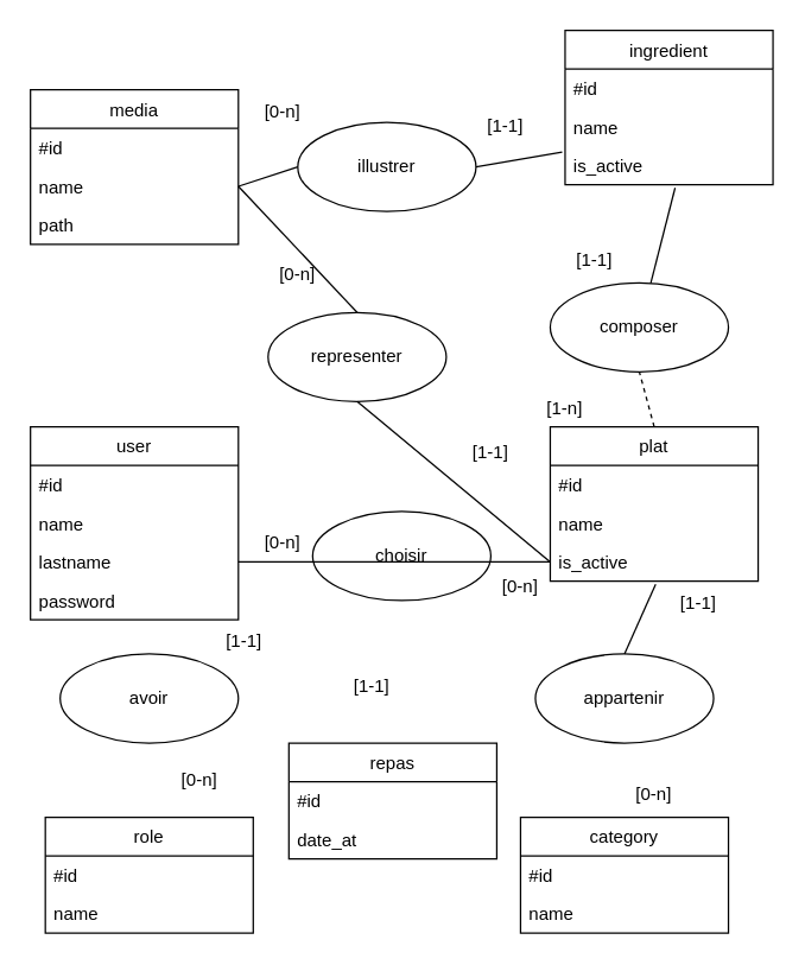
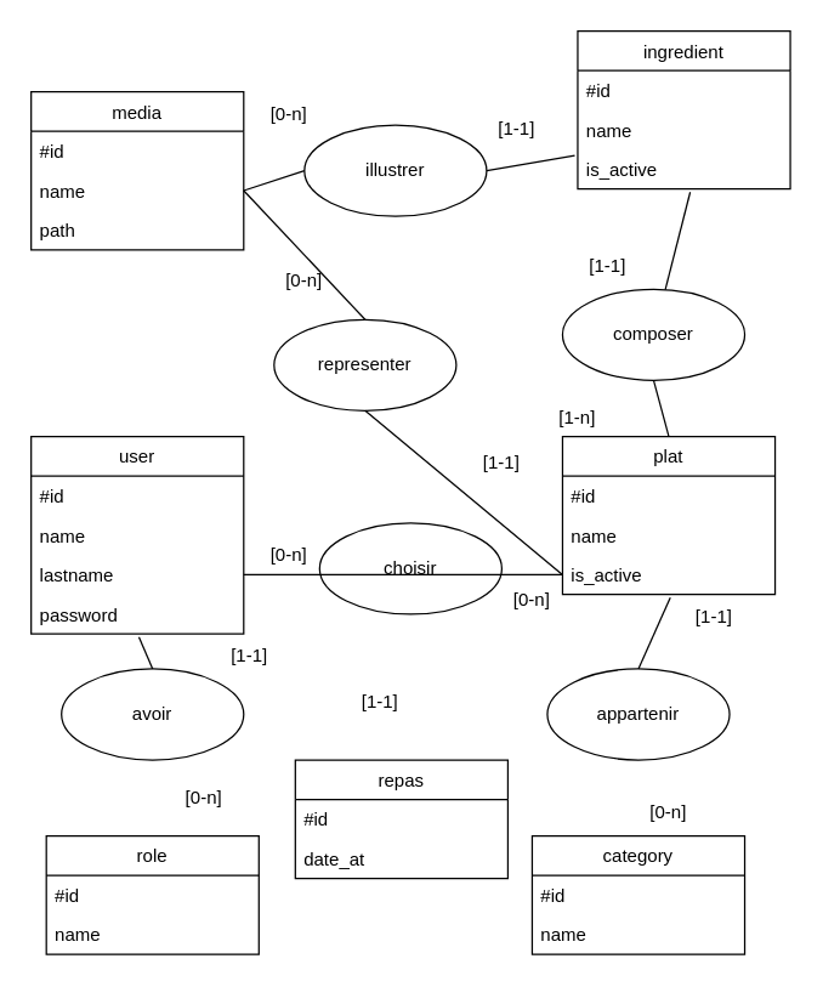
  <mxCell id="0" />
  <mxCell id="1" parent="0" />
  <mxCell id="2" value="user" style="swimlane;fontStyle=0;childLayout=stackLayout;horizontal=1;startSize=26;fillColor=none;horizontalStack=0;resizeParent=1;resizeParentMax=0;resizeLast=0;collapsible=1;marginBottom=0;" vertex="1" parent="1"><mxGeometry x="20" y="287" width="140" height="130" as="geometry" /></mxCell>
  <mxCell id="3" value="#id" style="text;strokeColor=none;fillColor=none;align=left;verticalAlign=top;spacingLeft=4;spacingRight=4;overflow=hidden;rotatable=0;points=[[0,0.5],[1,0.5]];portConstraint=eastwest;" vertex="1" parent="2"><mxGeometry y="26" width="140" height="26" as="geometry" /></mxCell>
  <mxCell id="4" value="name" style="text;strokeColor=none;fillColor=none;align=left;verticalAlign=top;spacingLeft=4;spacingRight=4;overflow=hidden;rotatable=0;points=[[0,0.5],[1,0.5]];portConstraint=eastwest;" vertex="1" parent="2"><mxGeometry y="52" width="140" height="26" as="geometry" /></mxCell>
  <mxCell id="5" value="lastname" style="text;strokeColor=none;fillColor=none;align=left;verticalAlign=top;spacingLeft=4;spacingRight=4;overflow=hidden;rotatable=0;points=[[0,0.5],[1,0.5]];portConstraint=eastwest;" vertex="1" parent="2"><mxGeometry y="78" width="140" height="26" as="geometry" /></mxCell>
  <mxCell id="6" value="password" style="text;strokeColor=none;fillColor=none;align=left;verticalAlign=top;spacingLeft=4;spacingRight=4;overflow=hidden;rotatable=0;points=[[0,0.5],[1,0.5]];portConstraint=eastwest;" vertex="1" parent="2"><mxGeometry y="104" width="140" height="26" as="geometry" /></mxCell>
  <mxCell id="7" value="plat" style="swimlane;fontStyle=0;childLayout=stackLayout;horizontal=1;startSize=26;fillColor=none;horizontalStack=0;resizeParent=1;resizeParentMax=0;resizeLast=0;collapsible=1;marginBottom=0;" vertex="1" parent="1"><mxGeometry x="370" y="287" width="140" height="104" as="geometry" /></mxCell>
  <mxCell id="8" value="#id" style="text;strokeColor=none;fillColor=none;align=left;verticalAlign=top;spacingLeft=4;spacingRight=4;overflow=hidden;rotatable=0;points=[[0,0.5],[1,0.5]];portConstraint=eastwest;" vertex="1" parent="7"><mxGeometry y="26" width="140" height="26" as="geometry" /></mxCell>
  <mxCell id="9" value="name" style="text;strokeColor=none;fillColor=none;align=left;verticalAlign=top;spacingLeft=4;spacingRight=4;overflow=hidden;rotatable=0;points=[[0,0.5],[1,0.5]];portConstraint=eastwest;" vertex="1" parent="7"><mxGeometry y="52" width="140" height="26" as="geometry" /></mxCell>
  <mxCell id="10" value="is_active" style="text;strokeColor=none;fillColor=none;align=left;verticalAlign=top;spacingLeft=4;spacingRight=4;overflow=hidden;rotatable=0;points=[[0,0.5],[1,0.5]];portConstraint=eastwest;" vertex="1" parent="7"><mxGeometry y="78" width="140" height="26" as="geometry" /></mxCell>
  <mxCell id="11" value="category" style="swimlane;fontStyle=0;childLayout=stackLayout;horizontal=1;startSize=26;fillColor=none;horizontalStack=0;resizeParent=1;resizeParentMax=0;resizeLast=0;collapsible=1;marginBottom=0;" vertex="1" parent="1"><mxGeometry x="350" y="550" width="140" height="78" as="geometry" /></mxCell>
  <mxCell id="12" value="#id" style="text;strokeColor=none;fillColor=none;align=left;verticalAlign=top;spacingLeft=4;spacingRight=4;overflow=hidden;rotatable=0;points=[[0,0.5],[1,0.5]];portConstraint=eastwest;" vertex="1" parent="11"><mxGeometry y="26" width="140" height="26" as="geometry" /></mxCell>
  <mxCell id="13" value="name" style="text;strokeColor=none;fillColor=none;align=left;verticalAlign=top;spacingLeft=4;spacingRight=4;overflow=hidden;rotatable=0;points=[[0,0.5],[1,0.5]];portConstraint=eastwest;" vertex="1" parent="11"><mxGeometry y="52" width="140" height="26" as="geometry" /></mxCell>
  <mxCell id="14" value="ingredient" style="swimlane;fontStyle=0;childLayout=stackLayout;horizontal=1;startSize=26;fillColor=none;horizontalStack=0;resizeParent=1;resizeParentMax=0;resizeLast=0;collapsible=1;marginBottom=0;" vertex="1" parent="1"><mxGeometry x="380" y="20" width="140" height="104" as="geometry" /></mxCell>
  <mxCell id="15" value="#id" style="text;strokeColor=none;fillColor=none;align=left;verticalAlign=top;spacingLeft=4;spacingRight=4;overflow=hidden;rotatable=0;points=[[0,0.5],[1,0.5]];portConstraint=eastwest;" vertex="1" parent="14"><mxGeometry y="26" width="140" height="26" as="geometry" /></mxCell>
  <mxCell id="16" value="name" style="text;strokeColor=none;fillColor=none;align=left;verticalAlign=top;spacingLeft=4;spacingRight=4;overflow=hidden;rotatable=0;points=[[0,0.5],[1,0.5]];portConstraint=eastwest;" vertex="1" parent="14"><mxGeometry y="52" width="140" height="26" as="geometry" /></mxCell>
  <mxCell id="17" value="is_active" style="text;strokeColor=none;fillColor=none;align=left;verticalAlign=top;spacingLeft=4;spacingRight=4;overflow=hidden;rotatable=0;points=[[0,0.5],[1,0.5]];portConstraint=eastwest;" vertex="1" parent="14"><mxGeometry y="78" width="140" height="26" as="geometry" /></mxCell>
  <mxCell id="18" value="media" style="swimlane;fontStyle=0;childLayout=stackLayout;horizontal=1;startSize=26;fillColor=none;horizontalStack=0;resizeParent=1;resizeParentMax=0;resizeLast=0;collapsible=1;marginBottom=0;" vertex="1" parent="1"><mxGeometry x="20" y="60" width="140" height="104" as="geometry" /></mxCell>
  <mxCell id="19" value="#id" style="text;strokeColor=none;fillColor=none;align=left;verticalAlign=top;spacingLeft=4;spacingRight=4;overflow=hidden;rotatable=0;points=[[0,0.5],[1,0.5]];portConstraint=eastwest;" vertex="1" parent="18"><mxGeometry y="26" width="140" height="26" as="geometry" /></mxCell>
  <mxCell id="20" value="name" style="text;strokeColor=none;fillColor=none;align=left;verticalAlign=top;spacingLeft=4;spacingRight=4;overflow=hidden;rotatable=0;points=[[0,0.5],[1,0.5]];portConstraint=eastwest;" vertex="1" parent="18"><mxGeometry y="52" width="140" height="26" as="geometry" /></mxCell>
  <mxCell id="21" value="path" style="text;strokeColor=none;fillColor=none;align=left;verticalAlign=top;spacingLeft=4;spacingRight=4;overflow=hidden;rotatable=0;points=[[0,0.5],[1,0.5]];portConstraint=eastwest;" vertex="1" parent="18"><mxGeometry y="78" width="140" height="26" as="geometry" /></mxCell>
  <mxCell id="22" value="role" style="swimlane;fontStyle=0;childLayout=stackLayout;horizontal=1;startSize=26;fillColor=none;horizontalStack=0;resizeParent=1;resizeParentMax=0;resizeLast=0;collapsible=1;marginBottom=0;" vertex="1" parent="1"><mxGeometry x="30" y="550" width="140" height="78" as="geometry" /></mxCell>
  <mxCell id="23" value="#id" style="text;strokeColor=none;fillColor=none;align=left;verticalAlign=top;spacingLeft=4;spacingRight=4;overflow=hidden;rotatable=0;points=[[0,0.5],[1,0.5]];portConstraint=eastwest;" vertex="1" parent="22"><mxGeometry y="26" width="140" height="26" as="geometry" /></mxCell>
  <mxCell id="24" value="name" style="text;strokeColor=none;fillColor=none;align=left;verticalAlign=top;spacingLeft=4;spacingRight=4;overflow=hidden;rotatable=0;points=[[0,0.5],[1,0.5]];portConstraint=eastwest;" vertex="1" parent="22"><mxGeometry y="52" width="140" height="26" as="geometry" /></mxCell>
  <mxCell id="25" value="avoir" style="ellipse;whiteSpace=wrap;html=1;" vertex="1" parent="1"><mxGeometry x="40" y="440" width="120" height="60" as="geometry" /></mxCell>
+ <mxCell id="26" value="" style="endArrow=none;html=1;rounded=0;entryX=0.507;entryY=1.077;entryDx=0;entryDy=0;entryPerimeter=0;exitX=0.5;exitY=0;exitDx=0;exitDy=0;" edge="1" parent="1" source="25" target="6"><mxGeometry width="50" height="50" relative="1" as="geometry"><mxPoint x="240" y="370" as="sourcePoint" /><mxPoint x="310" y="370" as="targetPoint" /></mxGeometry></mxCell>
  <mxCell id="27" value="[1-1]" style="text;html=1;strokeColor=none;fillColor=none;align=center;verticalAlign=middle;whiteSpace=wrap;rounded=0;" vertex="1" parent="1"><mxGeometry x="134" y="417" width="60" height="30" as="geometry" /></mxCell>
  <mxCell id="28" value="choisir" style="ellipse;whiteSpace=wrap;html=1;" vertex="1" parent="1"><mxGeometry x="210" y="344" width="120" height="60" as="geometry" /></mxCell>
  <mxCell id="29" value="" style="endArrow=none;html=1;rounded=0;entryX=0;entryY=0.5;entryDx=0;entryDy=0;exitX=1;exitY=0.5;exitDx=0;exitDy=0;" edge="1" parent="1" source="5" target="10"><mxGeometry width="50" height="50" relative="1" as="geometry"><mxPoint x="240" y="380" as="sourcePoint" /><mxPoint x="290" y="330" as="targetPoint" /></mxGeometry></mxCell>
  <mxCell id="30" value="[0-n]" style="text;html=1;strokeColor=none;fillColor=none;align=center;verticalAlign=middle;whiteSpace=wrap;rounded=0;" vertex="1" parent="1"><mxGeometry x="160" y="350" width="60" height="30" as="geometry" /></mxCell>
  <mxCell id="31" value="[0-n]" style="text;html=1;strokeColor=none;fillColor=none;align=center;verticalAlign=middle;whiteSpace=wrap;rounded=0;" vertex="1" parent="1"><mxGeometry x="320" y="380" width="60" height="30" as="geometry" /></mxCell>
  <mxCell id="32" value="composer" style="ellipse;whiteSpace=wrap;html=1;" vertex="1" parent="1"><mxGeometry x="370" y="190" width="120" height="60" as="geometry" /></mxCell>
  <mxCell id="33" value="" style="endArrow=none;html=1;rounded=0;entryX=0.529;entryY=1.077;entryDx=0;entryDy=0;entryPerimeter=0;" edge="1" parent="1" source="32" target="17"><mxGeometry width="50" height="50" relative="1" as="geometry"><mxPoint x="240" y="380" as="sourcePoint" /><mxPoint x="454.06" y="150.988" as="targetPoint" /></mxGeometry></mxCell>
- <mxCell id="34" value="" style="endArrow=none;html=1;rounded=0;entryX=0.5;entryY=1;entryDx=0;entryDy=0;exitX=0.5;exitY=0;exitDx=0;exitDy=0;dashed=1;" edge="1" parent="1" source="7" target="32"><mxGeometry width="50" height="50" relative="1" as="geometry"><mxPoint x="240" y="380" as="sourcePoint" /><mxPoint x="290" y="330" as="targetPoint" /></mxGeometry></mxCell>
+ <mxCell id="34" value="" style="endArrow=none;html=1;rounded=0;entryX=0.5;entryY=1;entryDx=0;entryDy=0;exitX=0.5;exitY=0;exitDx=0;exitDy=0;" edge="1" parent="1" source="7" target="32"><mxGeometry width="50" height="50" relative="1" as="geometry"><mxPoint x="240" y="380" as="sourcePoint" /><mxPoint x="290" y="330" as="targetPoint" /></mxGeometry></mxCell>
  <mxCell id="35" value="[1-1]" style="text;html=1;strokeColor=none;fillColor=none;align=center;verticalAlign=middle;whiteSpace=wrap;rounded=0;" vertex="1" parent="1"><mxGeometry x="370" y="160" width="60" height="30" as="geometry" /></mxCell>
  <mxCell id="36" value="[1-n]" style="text;html=1;strokeColor=none;fillColor=none;align=center;verticalAlign=middle;whiteSpace=wrap;rounded=0;" vertex="1" parent="1"><mxGeometry x="350" y="260" width="60" height="30" as="geometry" /></mxCell>
  <mxCell id="37" value="appartenir" style="ellipse;whiteSpace=wrap;html=1;" vertex="1" parent="1"><mxGeometry x="360" y="440" width="120" height="60" as="geometry" /></mxCell>
  <mxCell id="38" value="" style="endArrow=none;html=1;rounded=0;entryX=0.507;entryY=1.077;entryDx=0;entryDy=0;entryPerimeter=0;exitX=0.5;exitY=0;exitDx=0;exitDy=0;" edge="1" parent="1" source="37" target="10"><mxGeometry width="50" height="50" relative="1" as="geometry"><mxPoint x="240" y="380" as="sourcePoint" /><mxPoint x="435.94" y="417.988" as="targetPoint" /></mxGeometry></mxCell>
  <mxCell id="39" value="illustrer" style="ellipse;whiteSpace=wrap;html=1;" vertex="1" parent="1"><mxGeometry x="200" y="82" width="120" height="60" as="geometry" /></mxCell>
  <mxCell id="40" value="representer" style="ellipse;whiteSpace=wrap;html=1;" vertex="1" parent="1"><mxGeometry x="180" y="210" width="120" height="60" as="geometry" /></mxCell>
  <mxCell id="41" value="" style="endArrow=none;html=1;rounded=0;entryX=1;entryY=0.5;entryDx=0;entryDy=0;exitX=0;exitY=0.5;exitDx=0;exitDy=0;" edge="1" parent="1" source="39" target="20"><mxGeometry width="50" height="50" relative="1" as="geometry"><mxPoint x="240" y="380" as="sourcePoint" /><mxPoint x="290" y="330" as="targetPoint" /></mxGeometry></mxCell>
  <mxCell id="42" value="" style="endArrow=none;html=1;rounded=0;entryX=-0.014;entryY=0.154;entryDx=0;entryDy=0;entryPerimeter=0;exitX=1;exitY=0.5;exitDx=0;exitDy=0;" edge="1" parent="1" source="39" target="17"><mxGeometry width="50" height="50" relative="1" as="geometry"><mxPoint x="240" y="380" as="sourcePoint" /><mxPoint x="290" y="330" as="targetPoint" /></mxGeometry></mxCell>
  <mxCell id="43" value="" style="endArrow=none;html=1;rounded=0;entryX=0.5;entryY=0;entryDx=0;entryDy=0;exitX=1;exitY=0.5;exitDx=0;exitDy=0;" edge="1" parent="1" source="20" target="40"><mxGeometry width="50" height="50" relative="1" as="geometry"><mxPoint x="240" y="380" as="sourcePoint" /><mxPoint x="290" y="330" as="targetPoint" /></mxGeometry></mxCell>
  <mxCell id="44" value="" style="endArrow=none;html=1;rounded=0;entryX=0;entryY=0.5;entryDx=0;entryDy=0;exitX=0.5;exitY=1;exitDx=0;exitDy=0;" edge="1" parent="1" source="40" target="10"><mxGeometry width="50" height="50" relative="1" as="geometry"><mxPoint x="240" y="380" as="sourcePoint" /><mxPoint x="290" y="330" as="targetPoint" /></mxGeometry></mxCell>
  <mxCell id="45" value="[0-n]" style="text;html=1;strokeColor=none;fillColor=none;align=center;verticalAlign=middle;whiteSpace=wrap;rounded=0;" vertex="1" parent="1"><mxGeometry x="104" y="510" width="60" height="30" as="geometry" /></mxCell>
  <mxCell id="46" value="[0-n]" style="text;html=1;strokeColor=none;fillColor=none;align=center;verticalAlign=middle;whiteSpace=wrap;rounded=0;" vertex="1" parent="1"><mxGeometry x="160" y="60" width="60" height="30" as="geometry" /></mxCell>
  <mxCell id="47" value="[0-n]" style="text;html=1;strokeColor=none;fillColor=none;align=center;verticalAlign=middle;whiteSpace=wrap;rounded=0;" vertex="1" parent="1"><mxGeometry x="170" y="170" width="60" height="30" as="geometry" /></mxCell>
  <mxCell id="48" value="[1-1]" style="text;html=1;strokeColor=none;fillColor=none;align=center;verticalAlign=middle;whiteSpace=wrap;rounded=0;" vertex="1" parent="1"><mxGeometry x="310" y="70" width="60" height="30" as="geometry" /></mxCell>
  <mxCell id="49" value="[1-1]" style="text;html=1;strokeColor=none;fillColor=none;align=center;verticalAlign=middle;whiteSpace=wrap;rounded=0;" vertex="1" parent="1"><mxGeometry x="300" y="290" width="60" height="30" as="geometry" /></mxCell>
  <mxCell id="50" value="[1-1]" style="text;html=1;strokeColor=none;fillColor=none;align=center;verticalAlign=middle;whiteSpace=wrap;rounded=0;" vertex="1" parent="1"><mxGeometry x="440" y="391" width="60" height="30" as="geometry" /></mxCell>
  <mxCell id="51" value="[0-n]" style="text;html=1;strokeColor=none;fillColor=none;align=center;verticalAlign=middle;whiteSpace=wrap;rounded=0;" vertex="1" parent="1"><mxGeometry x="410" y="520" width="60" height="30" as="geometry" /></mxCell>
  <mxCell id="52" value="repas" style="swimlane;fontStyle=0;childLayout=stackLayout;horizontal=1;startSize=26;fillColor=none;horizontalStack=0;resizeParent=1;resizeParentMax=0;resizeLast=0;collapsible=1;marginBottom=0;" vertex="1" parent="1"><mxGeometry x="194" y="500" width="140" height="78" as="geometry" /></mxCell>
  <mxCell id="53" value="#id" style="text;strokeColor=none;fillColor=none;align=left;verticalAlign=top;spacingLeft=4;spacingRight=4;overflow=hidden;rotatable=0;points=[[0,0.5],[1,0.5]];portConstraint=eastwest;" vertex="1" parent="52"><mxGeometry y="26" width="140" height="26" as="geometry" /></mxCell>
  <mxCell id="54" value="date_at" style="text;strokeColor=none;fillColor=none;align=left;verticalAlign=top;spacingLeft=4;spacingRight=4;overflow=hidden;rotatable=0;points=[[0,0.5],[1,0.5]];portConstraint=eastwest;" vertex="1" parent="52"><mxGeometry y="52" width="140" height="26" as="geometry" /></mxCell>
  <mxCell id="55" value="[1-1]" style="text;html=1;strokeColor=none;fillColor=none;align=center;verticalAlign=middle;whiteSpace=wrap;rounded=0;" vertex="1" parent="1"><mxGeometry x="220" y="447" width="60" height="30" as="geometry" /></mxCell>
